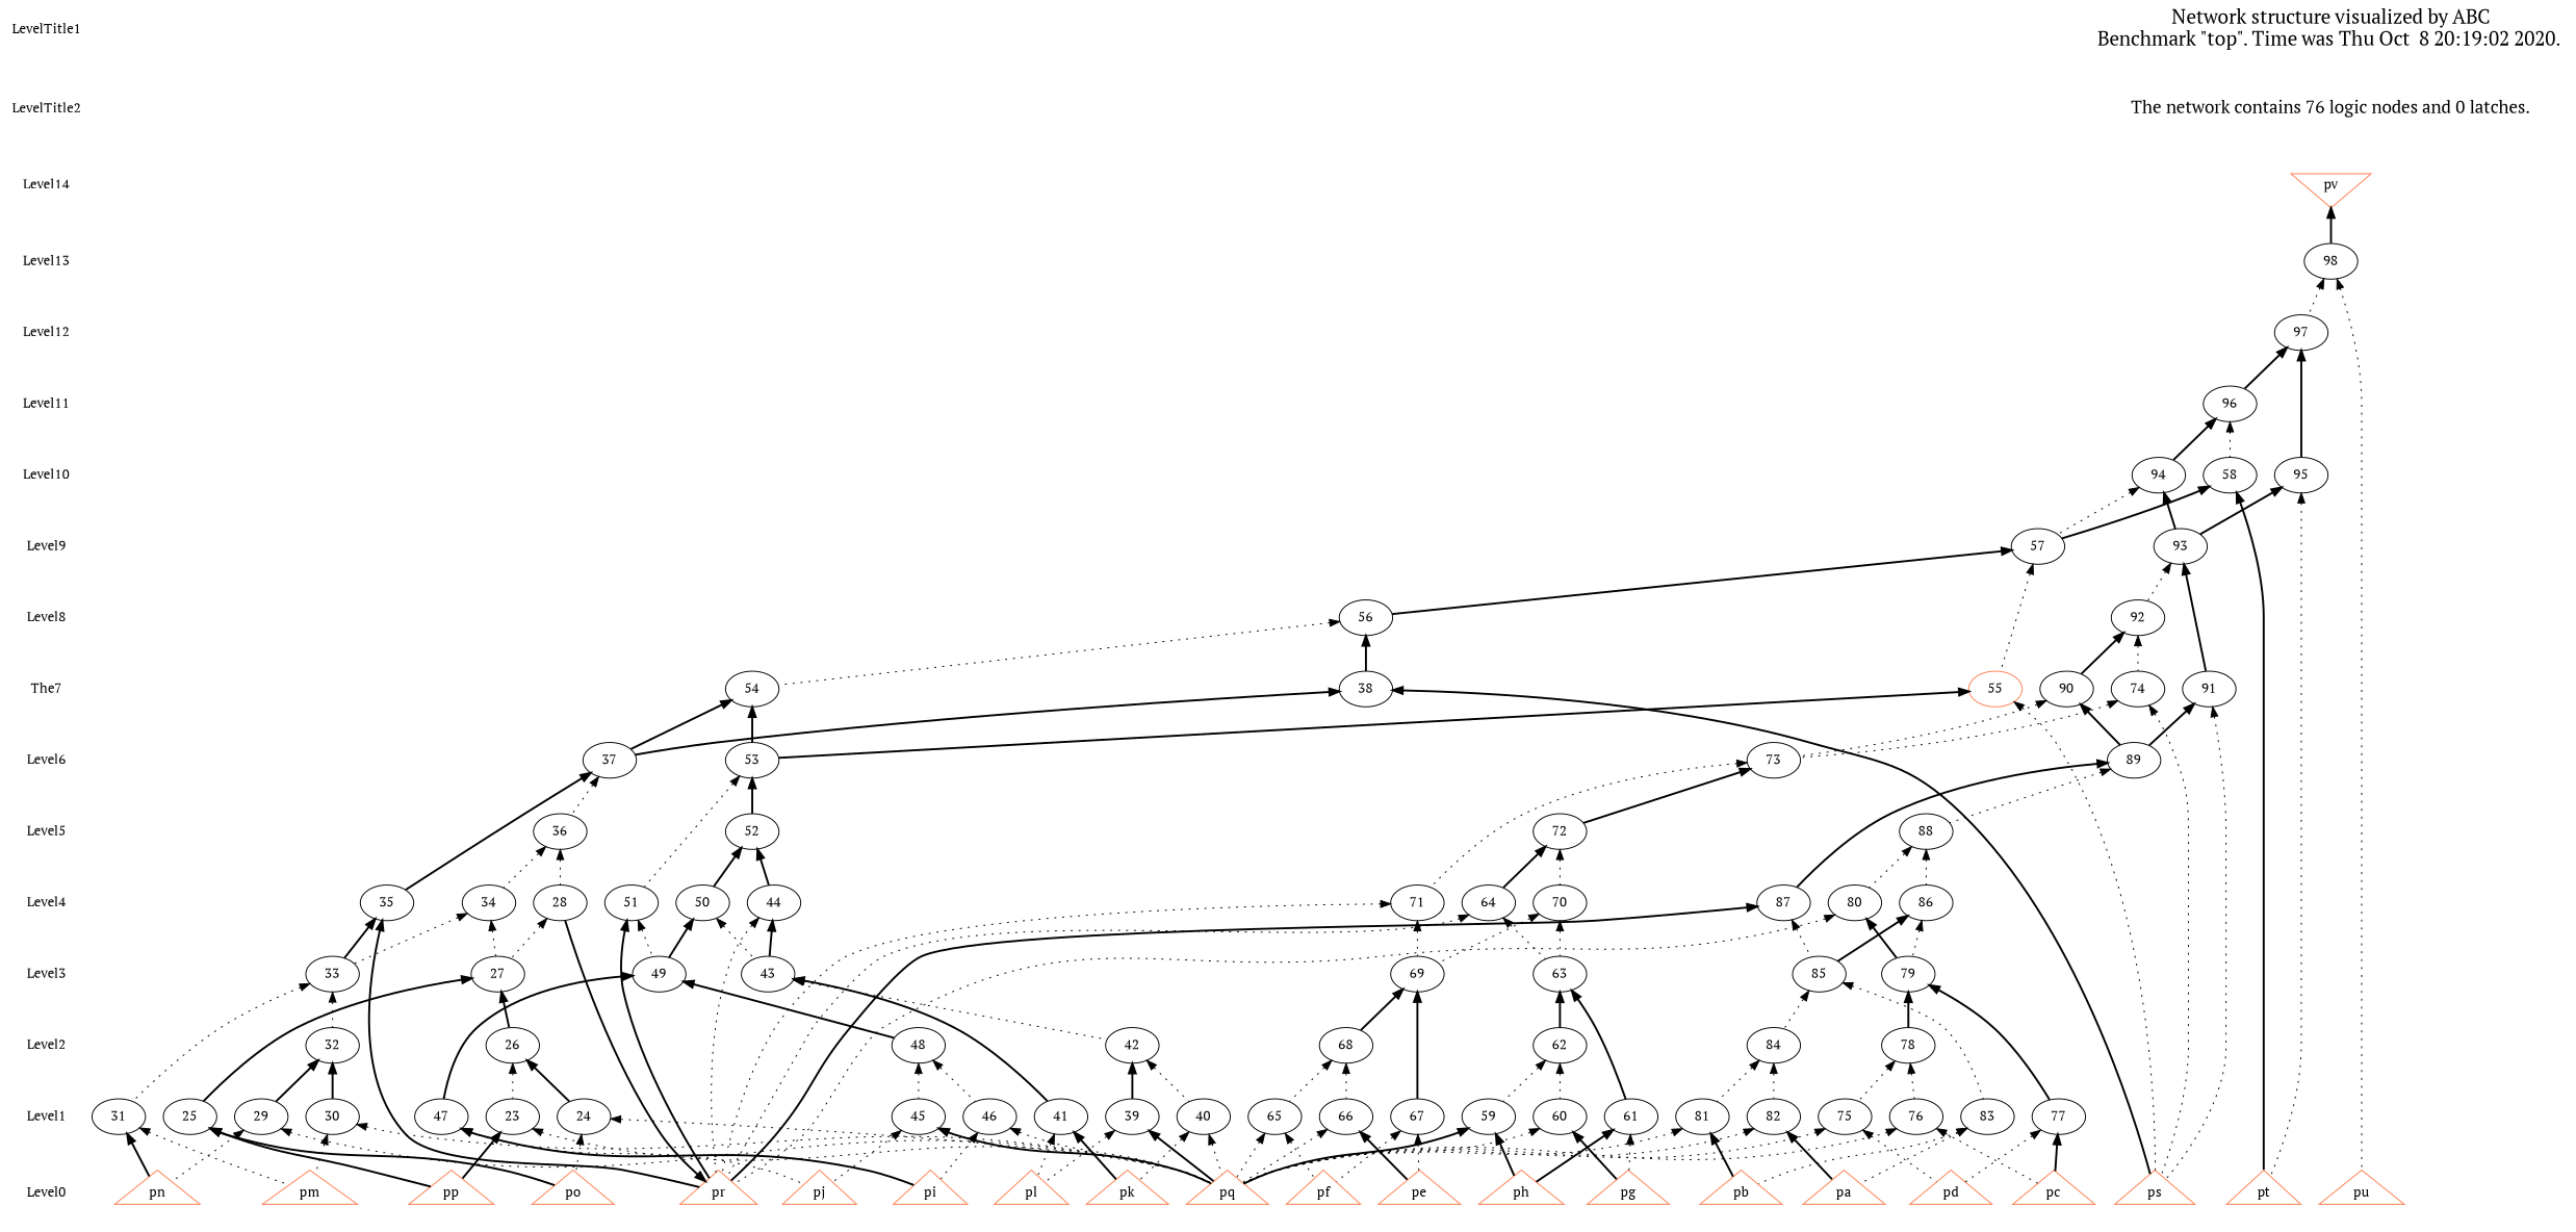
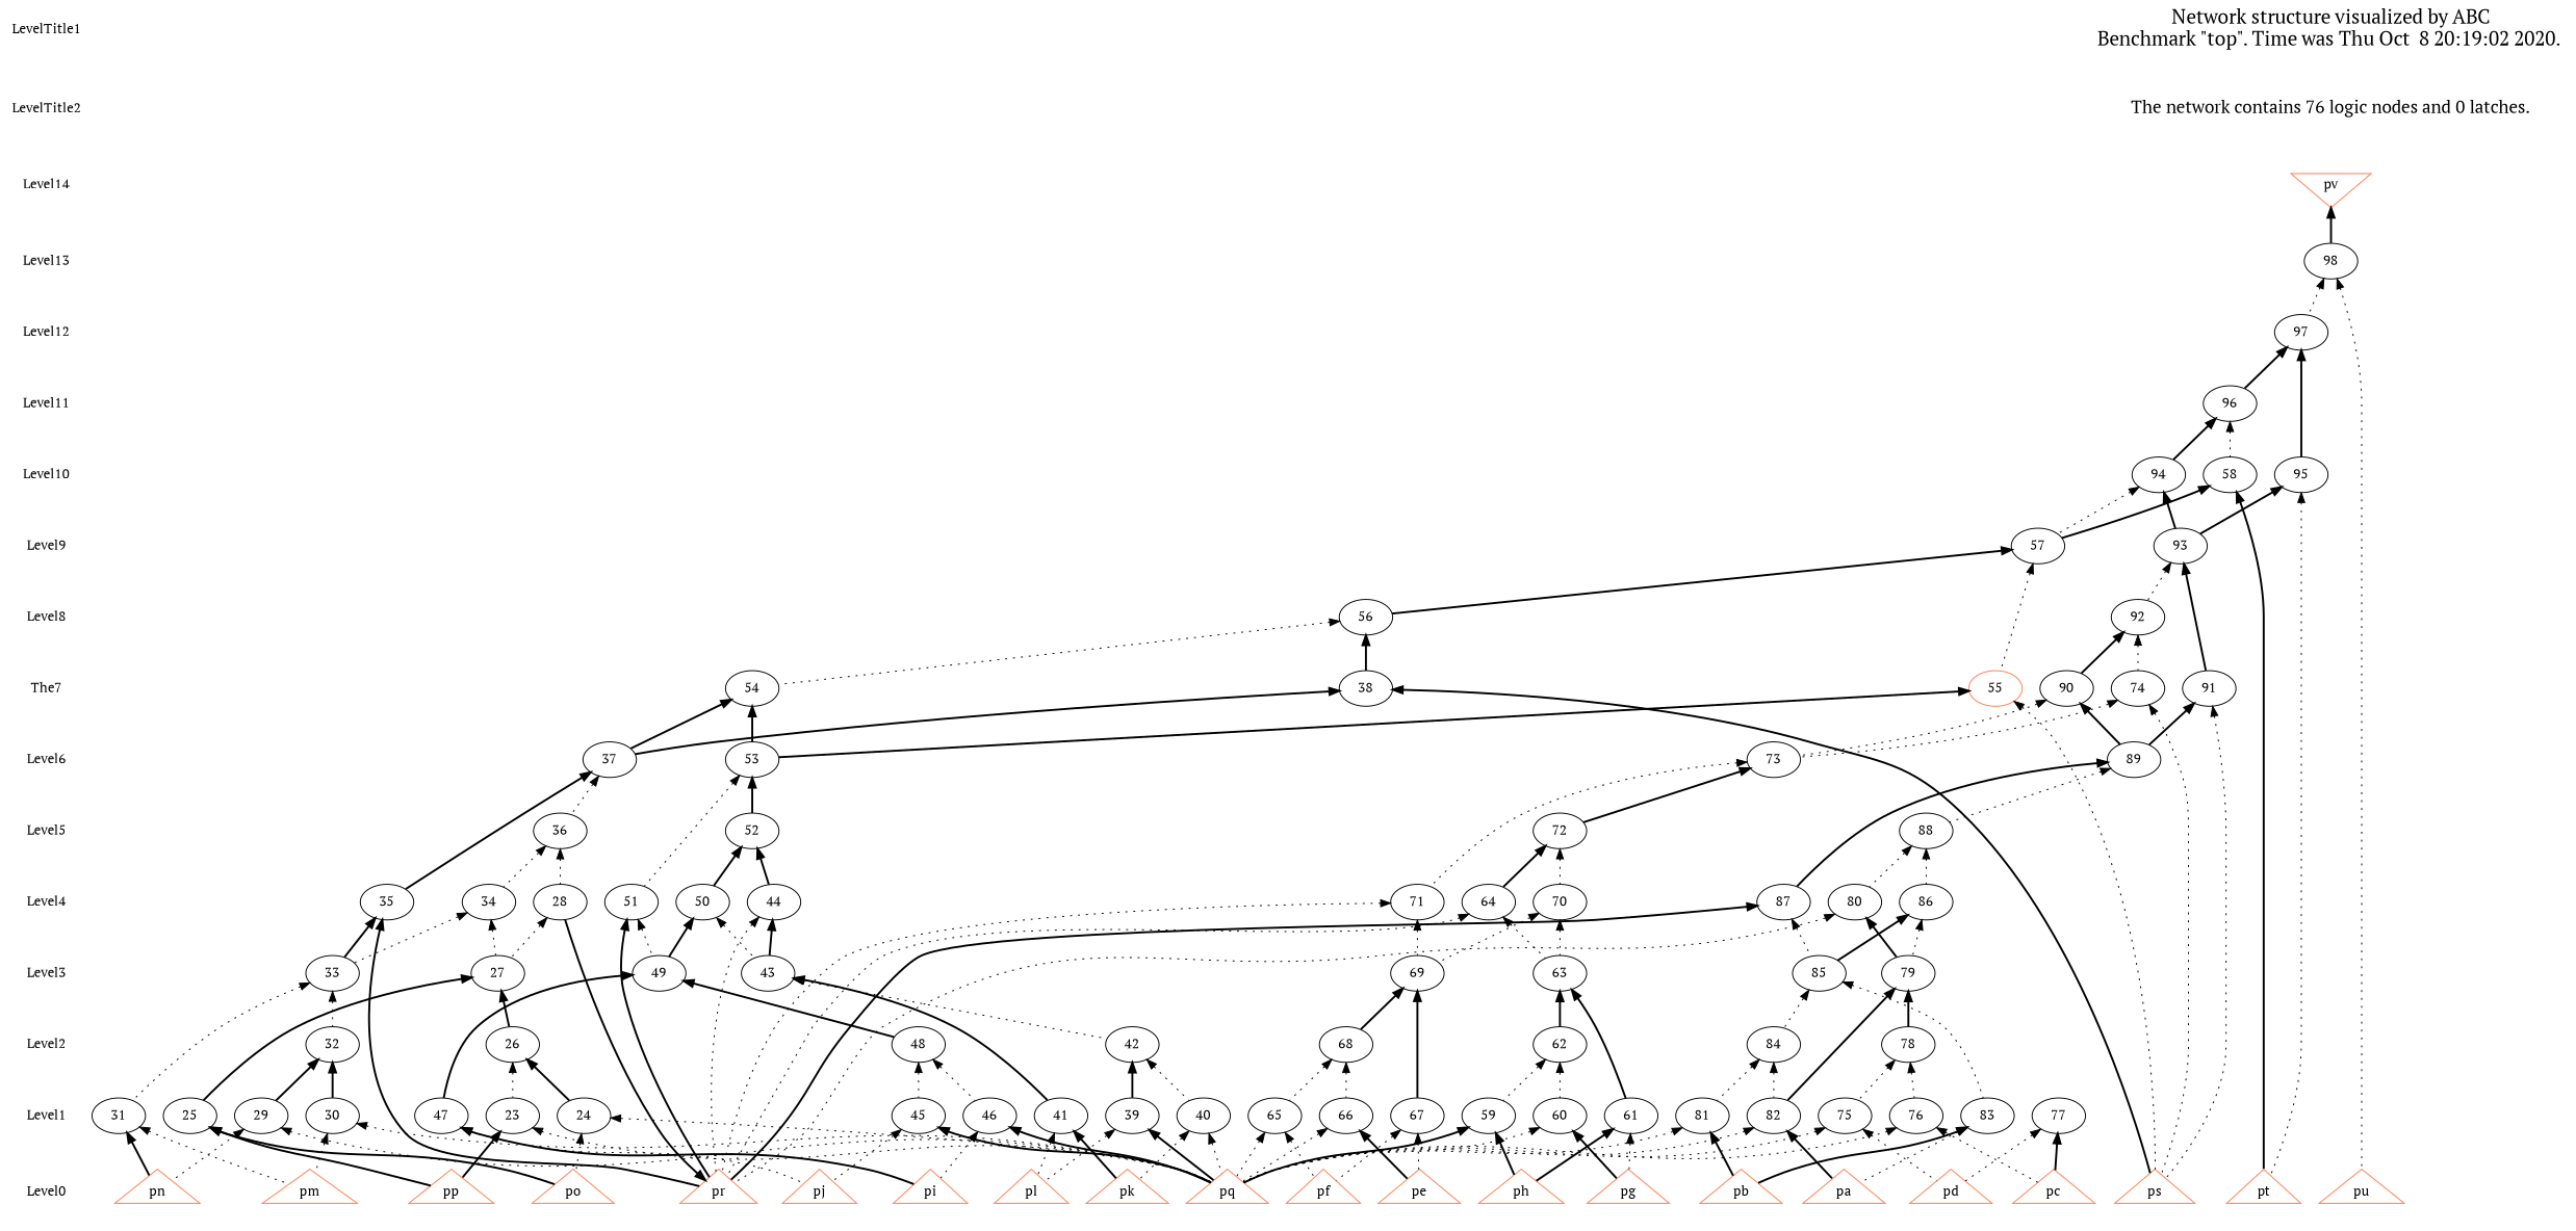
  digraph {
    fontname="PT Serif"
    node [fontname="PT Serif" shape=ellipse]
    edge [dir=back fontname="PT Serif" style=dotted]
    LevelTitle1 [shape=plaintext]
    LevelTitle2 [shape=plaintext]
    Level14 [shape=plaintext]
    Level13 [shape=plaintext]
    Level12 [shape=plaintext]
    Level11 [shape=plaintext]
    Level10 [shape=plaintext]
    Level9 [shape=plaintext]
    Level8 [shape=plaintext]
    n10 [label=The7 shape=plaintext]
    Level6 [shape=plaintext]
    Level5 [shape=plaintext]
    Level4 [shape=plaintext]
    Level3 [shape=plaintext]
    Level2 [shape=plaintext]
    Level1 [shape=plaintext]
    Level0 [shape=plaintext]
    n18 [fontsize=20 label="Network structure visualized by ABC\nBenchmark \"top\". Time was Thu Oct  8 20:19:02 2020. " shape=plaintext]
    n19 [fontsize=18 label="The network contains 76 logic nodes and 0 latches.\n" shape=plaintext]
    n20 [color=coral fillcolor=coral label=pv shape=invtriangle]
    n21 [label="98\n"]
    n22 [label="97\n"]
    n23 [label="96\n"]
    n24 [label="58\n"]
    n25 [label="94\n"]
    n26 [label="95\n"]
    n27 [label="57\n"]
    n28 [label="93\n"]
    n29 [label="56\n"]
    n30 [label="92\n"]
    n31 [label="38\n"]
    n32 [label="54\n"]
    n33 [color=coral label="55\n"]
    n34 [label="74\n"]
    n35 [label="90\n"]
    n36 [label="91\n"]
    n37 [label="37\n"]
    n38 [label="53\n"]
    n39 [label="73\n"]
    n40 [label="89\n"]
    n41 [label="36\n"]
    n42 [label="52\n"]
    n43 [label="72\n"]
    n44 [label="88\n"]
    n45 [label="28\n"]
    n46 [label="34\n"]
    n47 [label="35\n"]
    n48 [label="44\n"]
    n49 [label="50\n"]
    n50 [label="51\n"]
    n51 [label="64\n"]
    n52 [label="70\n"]
    n53 [label="71\n"]
    n54 [label="80\n"]
    n55 [label="86\n"]
    n56 [label="87\n"]
    n57 [label="27\n"]
    n58 [label="33\n"]
    n59 [label="43\n"]
    n60 [label="49\n"]
    n61 [label="63\n"]
    n62 [label="69\n"]
    n63 [label="79\n"]
    n64 [label="85\n"]
    n65 [label="26\n"]
    n66 [label="32\n"]
    n67 [label="42\n"]
    n68 [label="48\n"]
    n69 [label="62\n"]
    n70 [label="68\n"]
    n71 [label="78\n"]
    n72 [label="84\n"]
    n73 [label="23\n"]
    n74 [label="24\n"]
    n75 [label="25\n"]
    n76 [label="29\n"]
    n77 [label="30\n"]
    n78 [label="31\n"]
    n79 [label="39\n"]
    n80 [label="40\n"]
    n81 [label="41\n"]
    n82 [label="45\n"]
    n83 [label="46\n"]
    n84 [label="47\n"]
    n85 [label="59\n"]
    n86 [label="60\n"]
    n87 [label="61\n"]
    n88 [label="65\n"]
    n89 [label="66\n"]
    n90 [label="67\n"]
    n91 [label="75\n"]
    n92 [label="76\n"]
    n93 [label="77\n"]
    n94 [label="81\n"]
    n95 [label="82\n"]
    n96 [label="83\n"]
    n97 [color=coral fillcolor=coral label=pp shape=triangle]
    n98 [color=coral fillcolor=coral label=pq shape=triangle]
    n99 [color=coral fillcolor=coral label=pr shape=triangle]
    n100 [color=coral fillcolor=coral label=ps shape=triangle]
    n101 [color=coral fillcolor=coral label=pt shape=triangle]
    n102 [color=coral fillcolor=coral label=pu shape=triangle]
    n103 [color=coral fillcolor=coral label=pa shape=triangle]
    n104 [color=coral fillcolor=coral label=pb shape=triangle]
    n105 [color=coral fillcolor=coral label=pc shape=triangle]
    n106 [color=coral fillcolor=coral label=pd shape=triangle]
    n107 [color=coral fillcolor=coral label=pe shape=triangle]
    n108 [color=coral fillcolor=coral label=pf shape=triangle]
    n109 [color=coral fillcolor=coral label=pg shape=triangle]
    n110 [color=coral fillcolor=coral label=ph shape=triangle]
    n111 [color=coral fillcolor=coral label=pi shape=triangle]
    n112 [color=coral fillcolor=coral label=pj shape=triangle]
    n113 [color=coral fillcolor=coral label=pk shape=triangle]
    n114 [color=coral fillcolor=coral label=pl shape=triangle]
    n115 [color=coral fillcolor=coral label=pm shape=triangle]
    n116 [color=coral fillcolor=coral label=pn shape=triangle]
    n117 [color=coral fillcolor=coral label=po shape=triangle]
    subgraph sub_1 {
      LevelTitle1
      LevelTitle2
      Level14
      Level13
      Level12
      Level11
      Level10
      Level9
      Level8
      n10
      Level6
      Level5
      Level4
      Level3
      Level2
      Level1
      Level0
    }
    subgraph sub_2 {
      rank=same
      LevelTitle1
      n18
    }
    subgraph sub_3 {
      rank=same
      LevelTitle2
      n19
    }
    subgraph sub_4 {
      rank=same
      Level14
      n20
    }
    subgraph sub_5 {
      rank=same
      Level13
      n21
    }
    subgraph sub_6 {
      rank=same
      Level12
      n22
    }
    subgraph sub_7 {
      rank=same
      Level11
      n23
    }
    subgraph sub_8 {
      rank=same
      Level10
      n24
      n25
      n26
    }
    subgraph sub_9 {
      rank=same
      Level9
      n27
      n28
    }
    subgraph sub_10 {
      rank=same
      Level8
      n29
      n30
    }
    subgraph sub_11 {
      rank=same
      n10
      n31
      n32
      n33
      n34
      n35
      n36
    }
    subgraph sub_12 {
      rank=same
      Level6
      n37
      n38
      n39
      n40
    }
    subgraph sub_13 {
      rank=same
      Level5
      n41
      n42
      n43
      n44
    }
    subgraph sub_14 {
      rank=same
      Level4
      n45
      n46
      n47
      n48
      n49
      n50
      n51
      n52
      n53
      n54
      n55
      n56
    }
    subgraph sub_15 {
      rank=same
      Level3
      n57
      n58
      n59
      n60
      n61
      n62
      n63
      n64
    }
    subgraph sub_16 {
      rank=same
      Level2
      n65
      n66
      n67
      n68
      n69
      n70
      n71
      n72
    }
    subgraph sub_17 {
      rank=same
      Level1
      n73
      n74
      n75
      n76
      n77
      n78
      n79
      n80
      n81
      n82
      n83
      n84
      n85
      n86
      n87
      n88
      n89
      n90
      n91
      n92
      n93
      n94
      n95
      n96
    }
    subgraph sub_18 {
      rank=same
      Level0
      n97
      n98
      n99
      n100
      n101
      n102
      n103
      n104
      n105
      n106
      n107
      n108
      n109
      n110
      n111
      n112
      n113
      n114
      n115
      n116
      n117
    }
    LevelTitle1 -> LevelTitle2 [style=invis]
    LevelTitle2 -> Level14 [style=invis]
    Level14 -> Level13 [style=invis]
    Level13 -> Level12 [style=invis]
    Level12 -> Level11 [style=invis]
    Level11 -> Level10 [style=invis]
    Level10 -> Level9 [style=invis]
    Level9 -> Level8 [style=invis]
    Level8 -> n10 [style=invis]
    n10 -> Level6 [style=invis]
    Level6 -> Level5 [style=invis]
    Level5 -> Level4 [style=invis]
    Level4 -> Level3 [style=invis]
    Level3 -> Level2 [style=invis]
    Level2 -> Level1 [style=invis]
    Level1 -> Level0 [style=invis]
    n18 -> n19 [style=invis]
    n19 -> n20 [style=invis]
    n20 -> n21 [style=bold]
    n21 -> n22
    n21 -> n102
    n22 -> n23 [style=bold]
    n22 -> n26 [style=bold]
    n23 -> n24
    n23 -> n25 [style=bold]
    n24 -> n27 [style=bold]
    n24 -> n101 [style=bold]
    n25 -> n27
    n25 -> n28 [style=bold]
    n26 -> n28 [style=bold]
    n26 -> n101
    n27 -> n29 [style=bold]
    n27 -> n33
    n28 -> n30
    n28 -> n36 [style=bold]
    n29 -> n31 [style=bold]
    n29 -> n32
    n30 -> n34
    n30 -> n35 [style=bold]
    n31 -> n37 [style=bold]
    n31 -> n100 [style=bold]
    n32 -> n37 [style=bold]
    n32 -> n38 [style=bold]
    n33 -> n38 [style=bold]
    n33 -> n100
    n34 -> n39
    n34 -> n100
    n35 -> n39
    n35 -> n40 [style=bold]
    n36 -> n40 [style=bold]
    n36 -> n100
    n37 -> n41
    n37 -> n47 [style=bold]
    n38 -> n42 [style=bold]
    n38 -> n50
    n39 -> n43 [style=bold]
    n39 -> n53
    n40 -> n44
    n40 -> n56 [style=bold]
    n41 -> n45
    n41 -> n46
    n42 -> n48 [style=bold]
    n42 -> n49 [style=bold]
    n43 -> n51 [style=bold]
    n43 -> n52
    n44 -> n54
    n44 -> n55
    n45 -> n57
    n46 -> n57
    n46 -> n58
    n47 -> n58 [style=bold]
    n47 -> n99 [style=bold]
    n48 -> n59 [style=bold]
    n48 -> n99
    n49 -> n59
    n49 -> n60 [style=bold]
    n50 -> n60
    n50 -> n99 [style=bold]
    n51 -> n61
    n51 -> n99
    n52 -> n61
    n52 -> n62
    n53 -> n62
    n53 -> n99
    n54 -> n63 [style=bold]
    n54 -> n99
    n55 -> n63
    n55 -> n64 [style=bold]
    n56 -> n64
    n56 -> n99 [style=bold]
    n57 -> n65 [style=bold]
    n57 -> n75 [style=bold]
    n58 -> n66
    n58 -> n78
    n59 -> n67
    n59 -> n81 [style=bold]
    n60 -> n68 [style=bold]
    n60 -> n84 [style=bold]
    n61 -> n69 [style=bold]
    n61 -> n87 [style=bold]
    n62 -> n70 [style=bold]
    n62 -> n90 [style=bold]
    n63 -> n71 [style=bold]
-   n63 -> n93 [style=bold]
+   n63 -> n95 [style=bold]
    n64 -> n72
    n64 -> n96
    n65 -> n73
    n65 -> n74 [style=bold]
    n66 -> n76 [style=bold]
    n66 -> n77 [style=bold]
    n67 -> n79 [style=bold]
    n67 -> n80
    n68 -> n82
    n68 -> n83
    n69 -> n85
    n69 -> n86
    n70 -> n88
    n70 -> n89
    n71 -> n91
    n71 -> n92
    n72 -> n94
    n72 -> n95
    n73 -> n97 [style=bold]
    n73 -> n98
    n74 -> n98
    n74 -> n117
    n75 -> n97 [style=bold]
    n75 -> n117 [style=bold]
    n76 -> n98
    n76 -> n116
    n77 -> n98
    n77 -> n115
    n78 -> n115
    n78 -> n116 [style=bold]
    n79 -> n98 [style=bold]
    n79 -> n114
    n80 -> n98
    n80 -> n113
    n81 -> n113 [style=bold]
    n81 -> n114
    n82 -> n98 [style=bold]
    n82 -> n112
-   n83 -> n98
+   n83 -> n98 [style=bold]
    n83 -> n111
    n84 -> n111 [style=bold]
    n84 -> n112
    n85 -> n98 [style=bold]
    n85 -> n110 [style=bold]
    n86 -> n98
    n86 -> n109 [style=bold]
    n87 -> n109
    n87 -> n110 [style=bold]
    n88 -> n98
    n88 -> n108
    n89 -> n98
    n89 -> n107 [style=bold]
    n90 -> n107
    n90 -> n108
    n91 -> n98
    n91 -> n106
    n92 -> n98
    n92 -> n105
    n93 -> n105 [style=bold]
    n93 -> n106
    n94 -> n98
    n94 -> n104 [style=bold]
    n95 -> n98
    n95 -> n103 [style=bold]
    n96 -> n103
-   n96 -> n104
+   n96 -> n104 [style=bold]
    n99 -> n45 [style=bold]
  }
